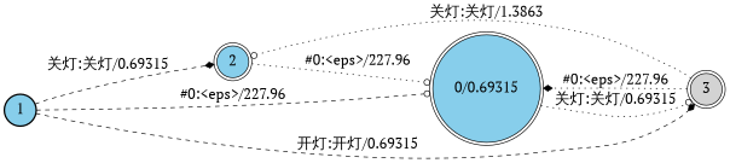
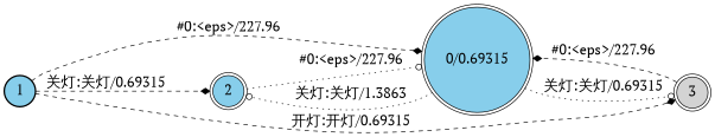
  digraph {
    fontname="PT Serif"
    nodesep=0.25
    rankdir=LR
    ranksep=0.4
    node [fillcolor=skyblue fontname="PT Serif" fontsize=20 shape=doublecircle style="solid,filled"]
    edge [arrowhead=diamond fontname="PT Serif" fontsize=20 style=dashed]
    n1 [label=1 shape=circle style="bold,filled"]
    n2 [label=2]
    n3 [fillcolor=lightgrey label=3]
    n4 [label="0/0.69315"]
    n1 -> n2 [label="关灯:关灯/0.69315"]
    n1 -> n3 [label="开灯:开灯/0.69315"]
-   n1 -> n4 [arrowhead=odot label="#0:<eps>/227.96"]
+   n1 -> n4 [label="#0:<eps>/227.96"]
    n2 -> n4 [arrowhead=odot label="#0:<eps>/227.96" style=dotted]
-   n3 -> n4 [label="#0:<eps>/227.96" style=dotted]
-   n3 -> n2 [arrowhead=odot label="关灯:关灯/1.3863" style=dotted]
+   n3 -> n4 [label="#0:<eps>/227.96"]
+   n4 -> n2 [arrowhead=odot label="关灯:关灯/1.3863" style=dotted]
    n4 -> n3 [arrowhead=odot label="关灯:关灯/0.69315" style=dotted]
  }
